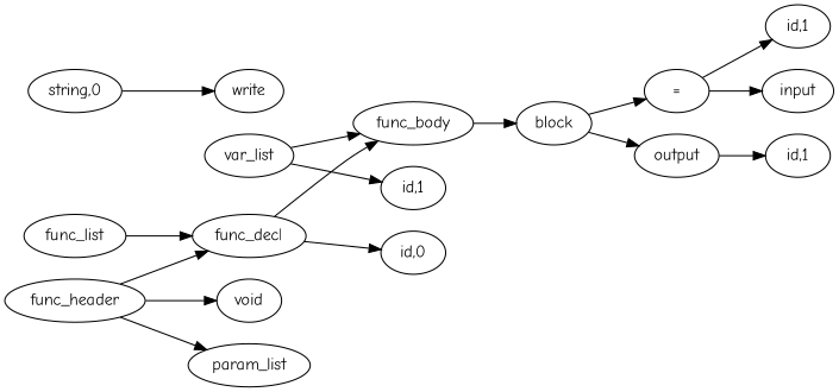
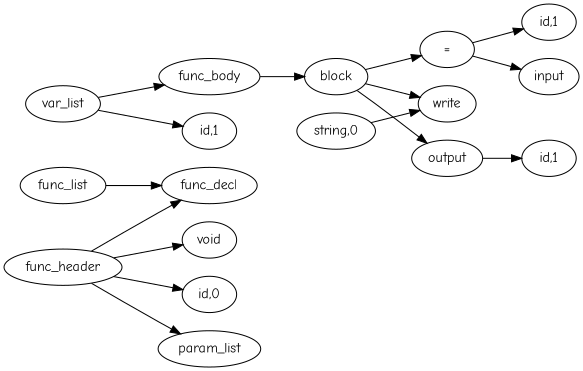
  digraph {
    fontname="Comic Neue"
    ordering=out
    rankdir=LR
    node [fontname="Comic Neue"]
    edge [fontname="Comic Neue"]
    n1 [label=func_list]
    n2 [label=func_decl]
    n3 [label=func_body]
    n4 [label=func_header]
    n5 [label=void]
    n6 [label="id,0"]
    n7 [label=param_list]
    n8 [label=block]
    n9 [label=var_list]
    n10 [label="id,1"]
    n11 [label="="]
    n12 [label=write]
    n13 [label=output]
    n14 [label="id,1"]
    n15 [label=input]
    n16 [label="id,1"]
    n17 [label="string,0"]
    n1 -> n2
-   n2 -> n3
    n3 -> n8
    n4 -> n2
    n4 -> n5
-   n2 -> n6
+   n4 -> n6
    n4 -> n7
    n8 -> n11
+   n8 -> n12
    n8 -> n13
    n9 -> n3
    n9 -> n10
    n11 -> n14
    n11 -> n15
    n13 -> n16
    n17 -> n12
  }
